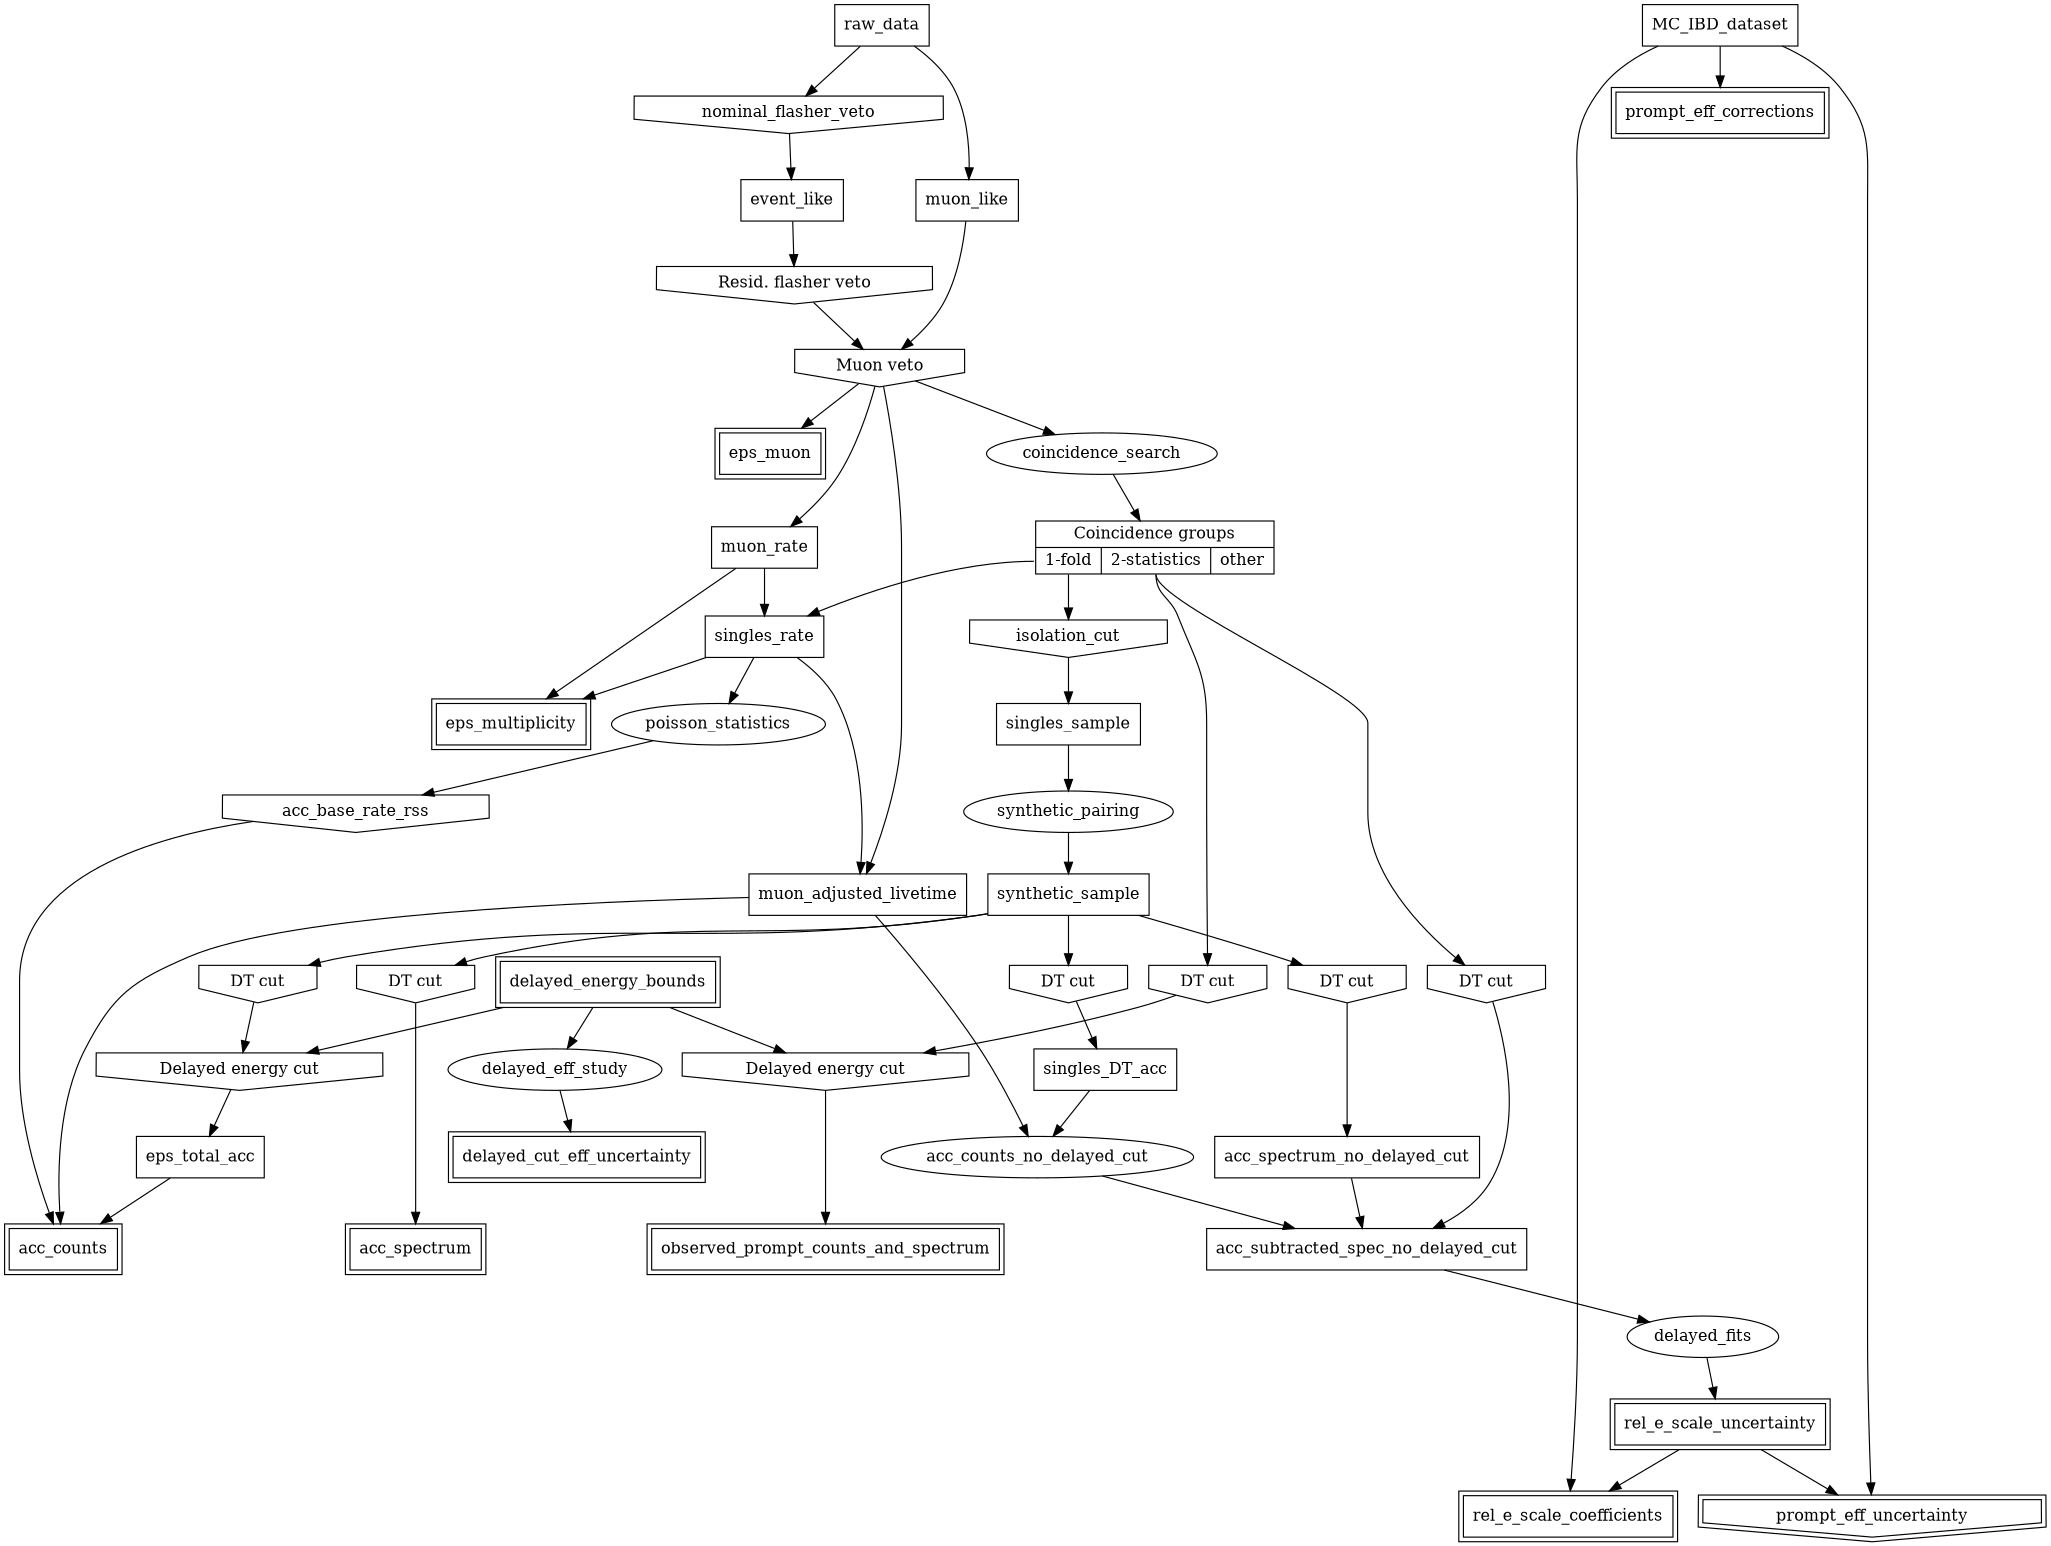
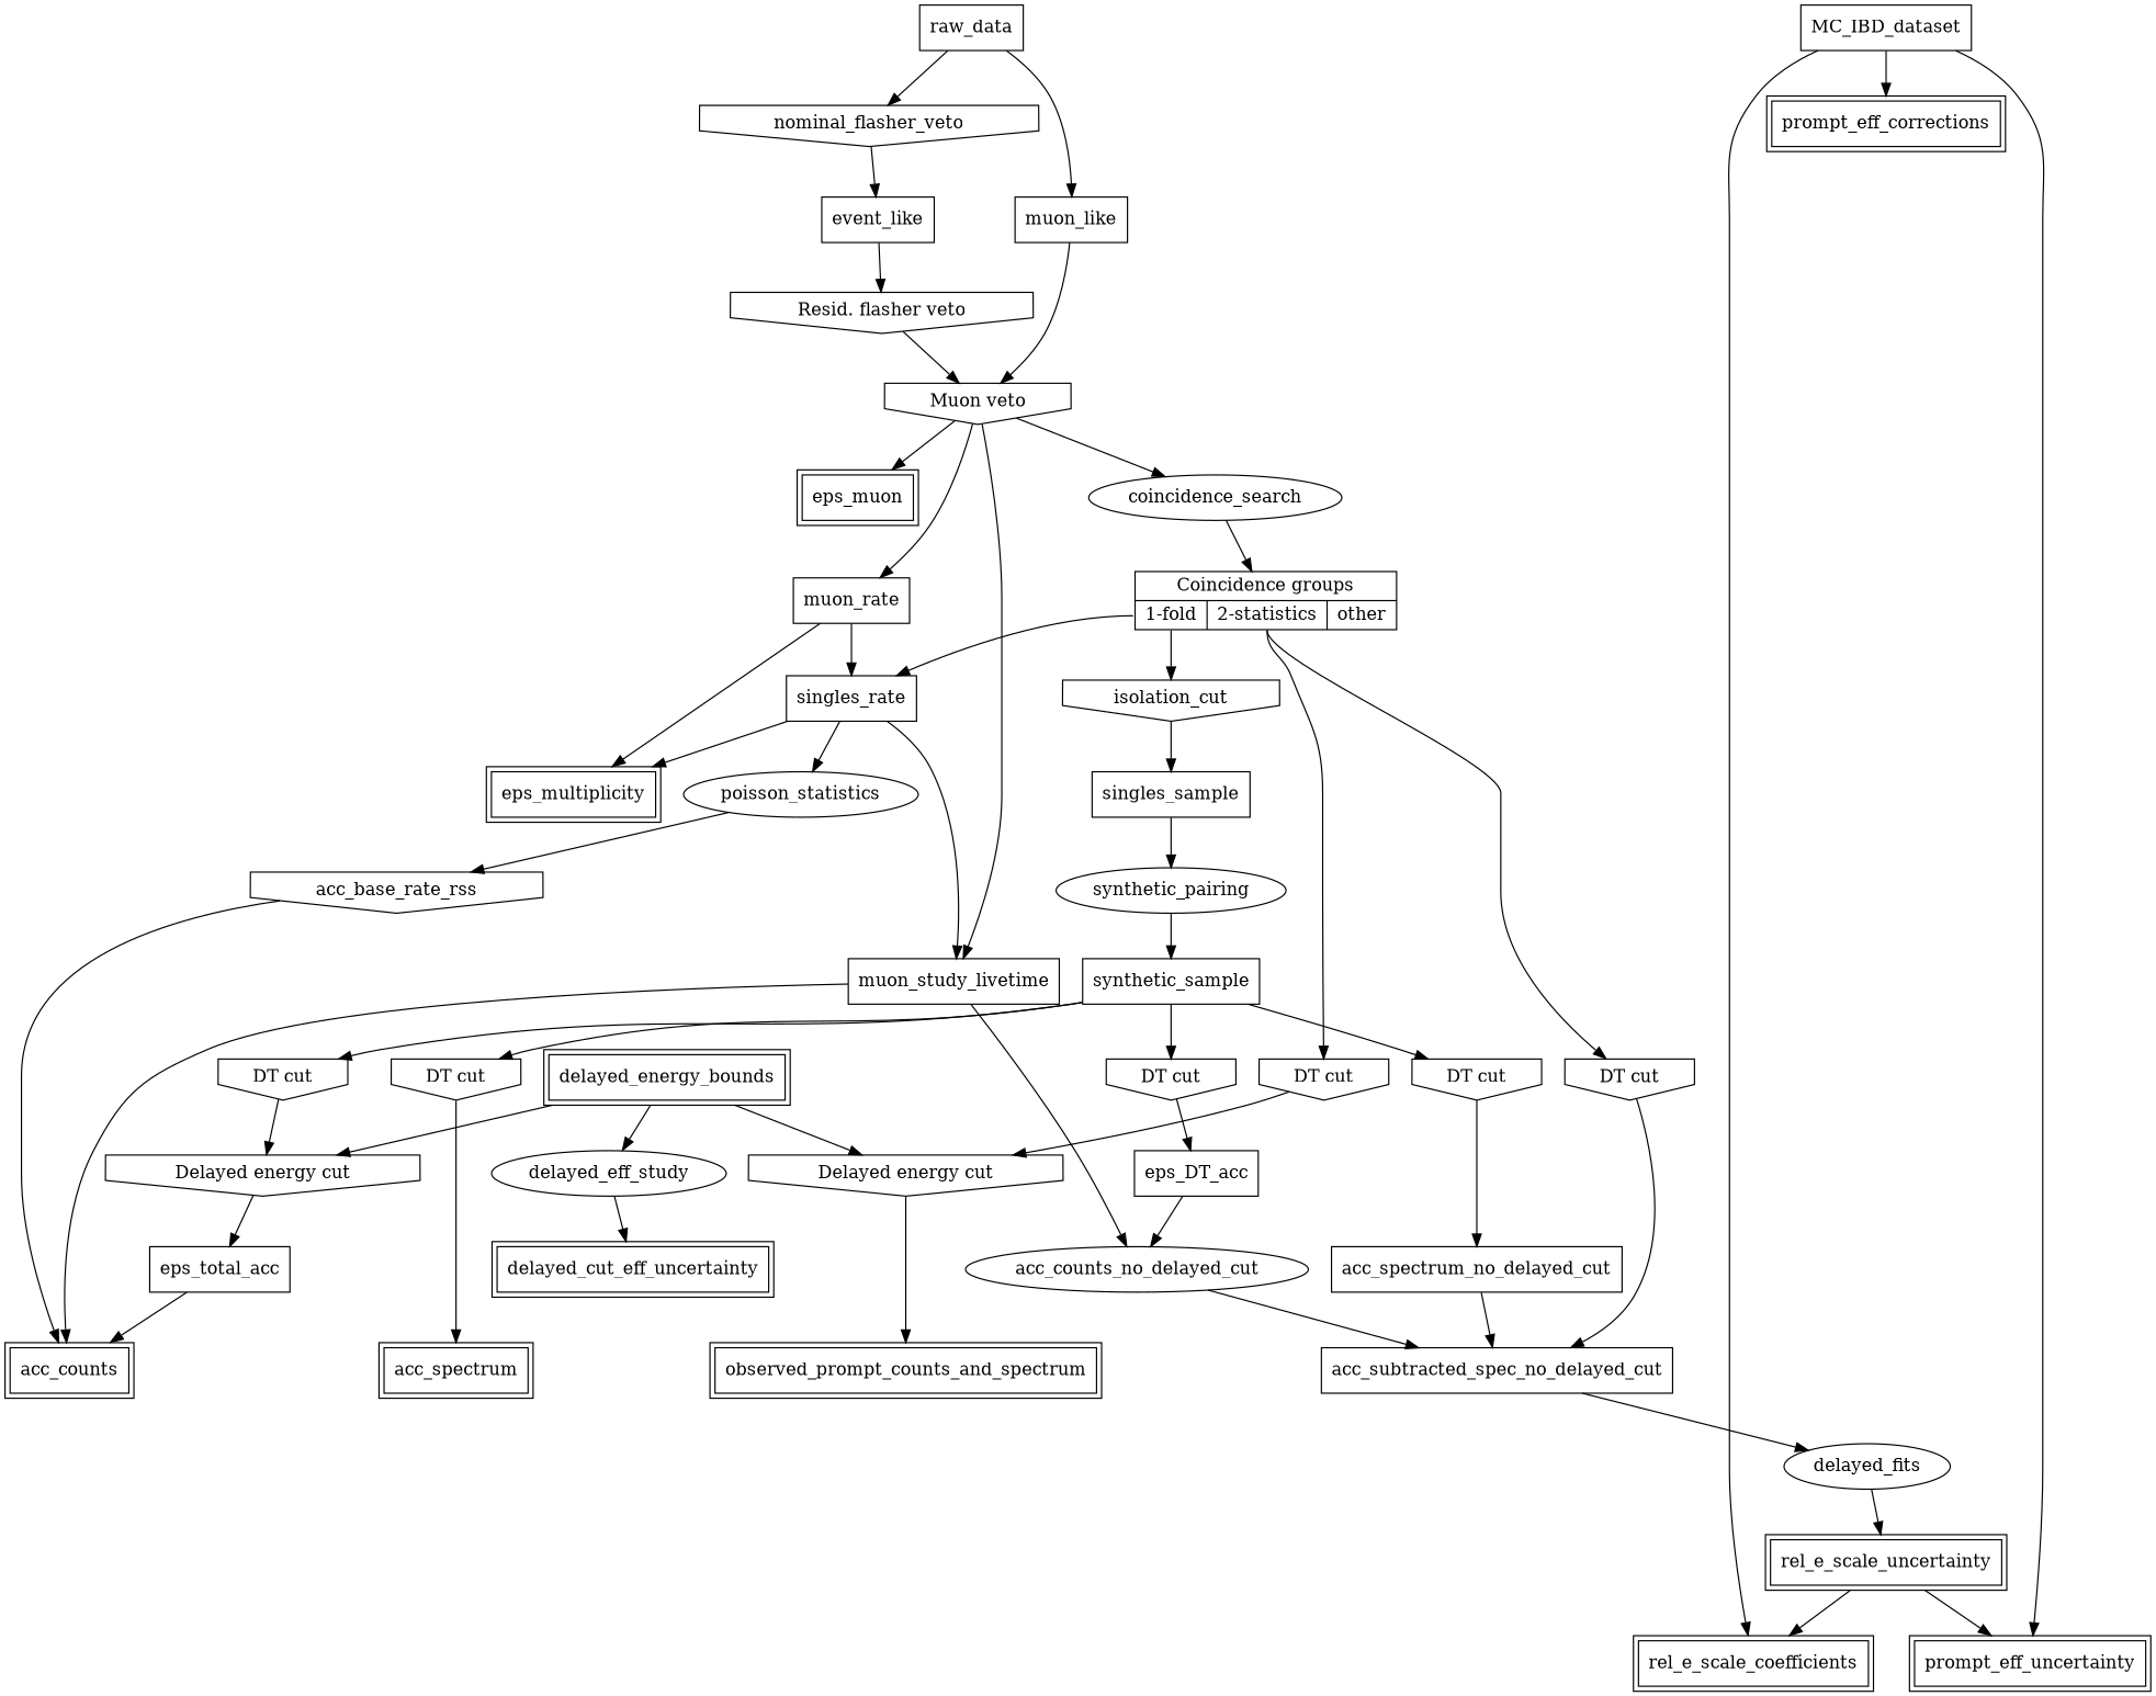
  digraph {
    node [shape=box]
    raw_data
    muon_like
    muon_rate
-   muon_adjusted_livetime
+   muon_adjusted_livetime [label=muon_study_livetime]
    event_like
    n6 [label="{Coincidence groups |{<multiplicity1> 1-fold | <multiplicity2> 2-statistics | <other> other}}" shape=record]
    singles_rate
    acc_base_rate_rss [shape=invhouse]
    singles_sample
    synthetic_sample
-   eps_DT_acc [label=singles_DT_acc]
+   eps_DT_acc
    acc_counts_no_delayed_cut [shape=ellipse]
    acc_spectrum_no_delayed_cut
    acc_subtracted_spec_no_delayed_cut
    eps_total_acc
    MC_IBD_dataset
    eps_muon [peripheries=2]
    eps_multiplicity [peripheries=2]
    delayed_cut_eff_uncertainty [peripheries=2]
    rel_e_scale_uncertainty [peripheries=2]
    delayed_energy_bounds [peripheries=2]
    acc_counts [peripheries=2]
    acc_spectrum [peripheries=2]
    observed_prompt_counts_and_spectrum [peripheries=2]
    prompt_eff_corrections [peripheries=2]
-   prompt_eff_uncertainty [peripheries=2 shape=invhouse]
+   prompt_eff_uncertainty [peripheries=2]
    rel_e_scale_coefficients [peripheries=2]
    n28 [label="DT cut" shape=invhouse]
    n29 [label="DT cut" shape=invhouse]
    n30 [label="DT cut" shape=invhouse]
    n31 [label="DT cut" shape=invhouse]
    n32 [label="DT cut" shape=invhouse]
    n33 [label="DT cut" shape=invhouse]
    n34 [label="Delayed energy cut" shape=invhouse]
    n35 [label="Delayed energy cut" shape=invhouse]
    nominal_flasher_veto [shape=invhouse]
    n37 [label="Muon veto" shape=invhouse]
    n38 [label="Resid. flasher veto" shape=invhouse]
    isolation_cut [shape=invhouse]
    coincidence_search [shape=ellipse]
    synthetic_pairing [shape=ellipse]
    delayed_eff_study [shape=ellipse]
    delayed_fits [shape=ellipse]
    poisson_statistics [shape=ellipse]
    subgraph sub_1 {
      raw_data
      muon_like
      muon_rate
      muon_adjusted_livetime
      event_like
      n6
      singles_rate
      acc_base_rate_rss
      singles_sample
      synthetic_sample
      eps_DT_acc
      acc_counts_no_delayed_cut
      acc_spectrum_no_delayed_cut
      acc_subtracted_spec_no_delayed_cut
      eps_total_acc
      MC_IBD_dataset
    }
    subgraph sub_2 {
      eps_muon
      eps_multiplicity
      delayed_cut_eff_uncertainty
      rel_e_scale_uncertainty
      delayed_energy_bounds
      acc_counts
      acc_spectrum
      observed_prompt_counts_and_spectrum
      prompt_eff_corrections
      prompt_eff_uncertainty
      rel_e_scale_coefficients
    }
    subgraph sub_3 {
      nominal_flasher_veto
      n37
      n38
      isolation_cut
      subgraph sub_4 {
        n28
        n29
        n30
        n31
        n32
        n33
      }
      subgraph sub_5 {
        n34
        n35
      }
    }
    subgraph sub_6 {
      coincidence_search
      synthetic_pairing
      delayed_eff_study
      delayed_fits
      poisson_statistics
    }
    subgraph sub_7 {
      rank=same
      raw_data
      MC_IBD_dataset
    }
    subgraph sub_8 {
      rank=same
      acc_counts
      acc_spectrum
      observed_prompt_counts_and_spectrum
    }
    subgraph sub_9 {
      rank=same
      n28
      n29
      n30
      n31
      n32
      n33
    }
    raw_data -> muon_like
    raw_data -> nominal_flasher_veto
    muon_like -> n37
    muon_rate -> singles_rate
    muon_rate -> eps_multiplicity
    muon_adjusted_livetime -> acc_counts_no_delayed_cut
    muon_adjusted_livetime -> acc_counts
    event_like -> n38
    n6 -> singles_rate [tailport=multiplicity1]
    n6 -> n30 [tailport=multiplicity2]
    n6 -> n32 [tailport=multiplicity2]
    n6 -> isolation_cut [tailport=multiplicity1]
    singles_rate -> muon_adjusted_livetime
    singles_rate -> eps_multiplicity
    singles_rate -> poisson_statistics
    acc_base_rate_rss -> acc_counts
    singles_sample -> synthetic_pairing
    synthetic_sample -> n28
    synthetic_sample -> n29
    synthetic_sample -> n31
    synthetic_sample -> n33
    eps_DT_acc -> acc_counts_no_delayed_cut
    acc_counts_no_delayed_cut -> acc_subtracted_spec_no_delayed_cut
    acc_spectrum_no_delayed_cut -> acc_subtracted_spec_no_delayed_cut
    acc_subtracted_spec_no_delayed_cut -> delayed_fits
    eps_total_acc -> acc_counts
    MC_IBD_dataset -> prompt_eff_corrections
    MC_IBD_dataset -> prompt_eff_uncertainty
    MC_IBD_dataset -> rel_e_scale_coefficients
    rel_e_scale_uncertainty -> prompt_eff_uncertainty
    rel_e_scale_uncertainty -> rel_e_scale_coefficients
    delayed_energy_bounds -> n34
    delayed_energy_bounds -> n35
    delayed_energy_bounds -> delayed_eff_study
    n28 -> eps_DT_acc
    n29 -> n34
    n30 -> n35
    n31 -> acc_spectrum_no_delayed_cut
    n32 -> acc_subtracted_spec_no_delayed_cut
    n33 -> acc_spectrum
    n34 -> eps_total_acc
    n35 -> observed_prompt_counts_and_spectrum
    nominal_flasher_veto -> event_like
    n37 -> muon_rate
    n37 -> muon_adjusted_livetime
    n37 -> eps_muon
    n37 -> coincidence_search
    n38 -> n37
    isolation_cut -> singles_sample
    coincidence_search -> n6
    synthetic_pairing -> synthetic_sample
    delayed_eff_study -> delayed_cut_eff_uncertainty
    delayed_fits -> rel_e_scale_uncertainty
    poisson_statistics -> acc_base_rate_rss
  }
